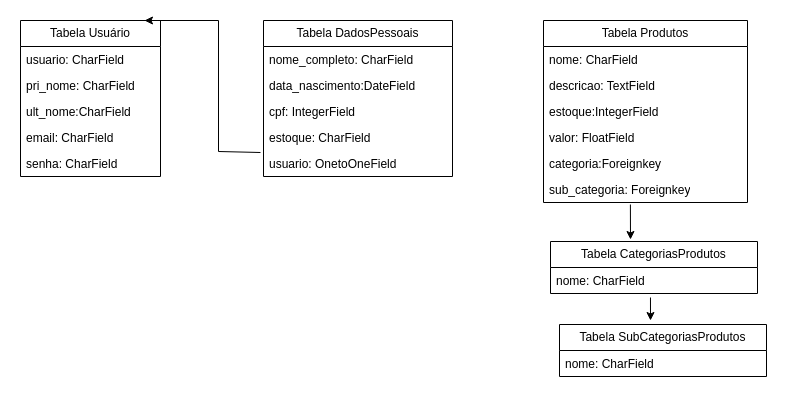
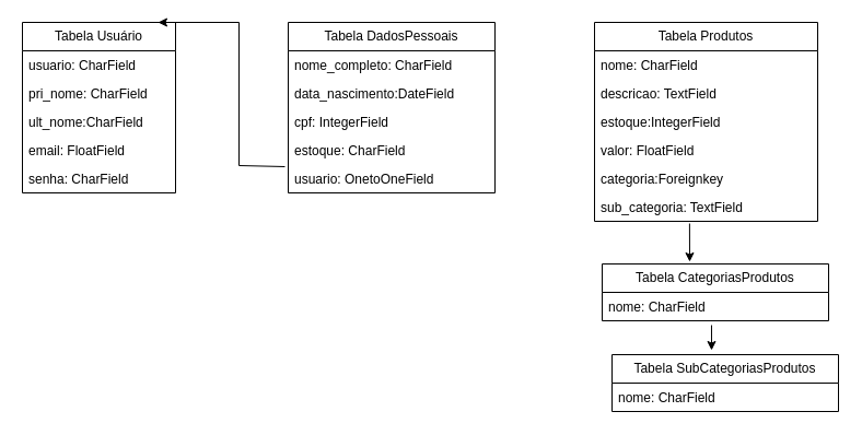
  <mxCell id="0" />
  <mxCell id="1" parent="0" />
  <mxCell id="2" value="Tabela Usuário" style="swimlane;fontStyle=0;childLayout=stackLayout;horizontal=1;startSize=26;fillColor=none;horizontalStack=0;resizeParent=1;resizeParentMax=0;resizeLast=0;collapsible=1;marginBottom=0;whiteSpace=wrap;html=1;" vertex="1" parent="1"><mxGeometry x="20" y="20" width="140" height="156" as="geometry" /></mxCell>
  <mxCell id="3" value="usuario: CharField" style="text;strokeColor=none;fillColor=none;align=left;verticalAlign=top;spacingLeft=4;spacingRight=4;overflow=hidden;rotatable=0;points=[[0,0.5],[1,0.5]];portConstraint=eastwest;whiteSpace=wrap;html=1;" vertex="1" parent="2"><mxGeometry y="26" width="140" height="26" as="geometry" /></mxCell>
  <mxCell id="4" value="pri_nome: CharField" style="text;strokeColor=none;fillColor=none;align=left;verticalAlign=top;spacingLeft=4;spacingRight=4;overflow=hidden;rotatable=0;points=[[0,0.5],[1,0.5]];portConstraint=eastwest;whiteSpace=wrap;html=1;" vertex="1" parent="2"><mxGeometry y="52" width="140" height="26" as="geometry" /></mxCell>
  <mxCell id="5" value="ult_nome:CharField" style="text;strokeColor=none;fillColor=none;align=left;verticalAlign=top;spacingLeft=4;spacingRight=4;overflow=hidden;rotatable=0;points=[[0,0.5],[1,0.5]];portConstraint=eastwest;whiteSpace=wrap;html=1;" vertex="1" parent="2"><mxGeometry y="78" width="140" height="26" as="geometry" /></mxCell>
- <mxCell id="6" value="email: CharField" style="text;strokeColor=none;fillColor=none;align=left;verticalAlign=top;spacingLeft=4;spacingRight=4;overflow=hidden;rotatable=0;points=[[0,0.5],[1,0.5]];portConstraint=eastwest;whiteSpace=wrap;html=1;" vertex="1" parent="2"><mxGeometry y="104" width="140" height="26" as="geometry" /></mxCell>
+ <mxCell id="6" value="email: FloatField" style="text;strokeColor=none;fillColor=none;align=left;verticalAlign=top;spacingLeft=4;spacingRight=4;overflow=hidden;rotatable=0;points=[[0,0.5],[1,0.5]];portConstraint=eastwest;whiteSpace=wrap;html=1;" vertex="1" parent="2"><mxGeometry y="104" width="140" height="26" as="geometry" /></mxCell>
  <mxCell id="7" value="senha: CharField" style="text;strokeColor=none;fillColor=none;align=left;verticalAlign=top;spacingLeft=4;spacingRight=4;overflow=hidden;rotatable=0;points=[[0,0.5],[1,0.5]];portConstraint=eastwest;whiteSpace=wrap;html=1;" vertex="1" parent="2"><mxGeometry y="130" width="140" height="26" as="geometry" /></mxCell>
  <mxCell id="8" value="Tabela DadosPessoais" style="swimlane;fontStyle=0;childLayout=stackLayout;horizontal=1;startSize=26;fillColor=none;horizontalStack=0;resizeParent=1;resizeParentMax=0;resizeLast=0;collapsible=1;marginBottom=0;whiteSpace=wrap;html=1;" vertex="1" parent="1"><mxGeometry x="263" y="20" width="189" height="156" as="geometry" /></mxCell>
  <mxCell id="9" value="nome_completo: CharField" style="text;strokeColor=none;fillColor=none;align=left;verticalAlign=top;spacingLeft=4;spacingRight=4;overflow=hidden;rotatable=0;points=[[0,0.5],[1,0.5]];portConstraint=eastwest;whiteSpace=wrap;html=1;" vertex="1" parent="8"><mxGeometry y="26" width="189" height="26" as="geometry" /></mxCell>
  <mxCell id="10" value="data_nascimento:DateField" style="text;strokeColor=none;fillColor=none;align=left;verticalAlign=top;spacingLeft=4;spacingRight=4;overflow=hidden;rotatable=0;points=[[0,0.5],[1,0.5]];portConstraint=eastwest;whiteSpace=wrap;html=1;" vertex="1" parent="8"><mxGeometry y="52" width="189" height="26" as="geometry" /></mxCell>
  <mxCell id="11" value="cpf: IntegerField" style="text;strokeColor=none;fillColor=none;align=left;verticalAlign=top;spacingLeft=4;spacingRight=4;overflow=hidden;rotatable=0;points=[[0,0.5],[1,0.5]];portConstraint=eastwest;whiteSpace=wrap;html=1;" vertex="1" parent="8"><mxGeometry y="78" width="189" height="26" as="geometry" /></mxCell>
  <mxCell id="12" value="estoque: CharField" style="text;strokeColor=none;fillColor=none;align=left;verticalAlign=top;spacingLeft=4;spacingRight=4;overflow=hidden;rotatable=0;points=[[0,0.5],[1,0.5]];portConstraint=eastwest;whiteSpace=wrap;html=1;" vertex="1" parent="8"><mxGeometry y="104" width="189" height="26" as="geometry" /></mxCell>
  <mxCell id="13" value="usuario: OnetoOneField" style="text;strokeColor=none;fillColor=none;align=left;verticalAlign=top;spacingLeft=4;spacingRight=4;overflow=hidden;rotatable=0;points=[[0,0.5],[1,0.5]];portConstraint=eastwest;whiteSpace=wrap;html=1;" vertex="1" parent="8"><mxGeometry y="130" width="189" height="26" as="geometry" /></mxCell>
  <mxCell id="14" value="Tabela Produtos" style="swimlane;fontStyle=0;childLayout=stackLayout;horizontal=1;startSize=26;fillColor=none;horizontalStack=0;resizeParent=1;resizeParentMax=0;resizeLast=0;collapsible=1;marginBottom=0;whiteSpace=wrap;html=1;" vertex="1" parent="1"><mxGeometry x="543" y="20" width="204" height="182" as="geometry" /></mxCell>
  <mxCell id="15" value="nome: CharField" style="text;strokeColor=none;fillColor=none;align=left;verticalAlign=top;spacingLeft=4;spacingRight=4;overflow=hidden;rotatable=0;points=[[0,0.5],[1,0.5]];portConstraint=eastwest;whiteSpace=wrap;html=1;" vertex="1" parent="14"><mxGeometry y="26" width="204" height="26" as="geometry" /></mxCell>
  <mxCell id="16" value="descricao: TextField" style="text;strokeColor=none;fillColor=none;align=left;verticalAlign=top;spacingLeft=4;spacingRight=4;overflow=hidden;rotatable=0;points=[[0,0.5],[1,0.5]];portConstraint=eastwest;whiteSpace=wrap;html=1;" vertex="1" parent="14"><mxGeometry y="52" width="204" height="26" as="geometry" /></mxCell>
  <mxCell id="17" value="estoque:IntegerField" style="text;strokeColor=none;fillColor=none;align=left;verticalAlign=top;spacingLeft=4;spacingRight=4;overflow=hidden;rotatable=0;points=[[0,0.5],[1,0.5]];portConstraint=eastwest;whiteSpace=wrap;html=1;" vertex="1" parent="14"><mxGeometry y="78" width="204" height="26" as="geometry" /></mxCell>
  <mxCell id="18" value="valor: FloatField" style="text;strokeColor=none;fillColor=none;align=left;verticalAlign=top;spacingLeft=4;spacingRight=4;overflow=hidden;rotatable=0;points=[[0,0.5],[1,0.5]];portConstraint=eastwest;whiteSpace=wrap;html=1;" vertex="1" parent="14"><mxGeometry y="104" width="204" height="26" as="geometry" /></mxCell>
  <mxCell id="19" value="categoria:Foreignkey" style="text;strokeColor=none;fillColor=none;align=left;verticalAlign=top;spacingLeft=4;spacingRight=4;overflow=hidden;rotatable=0;points=[[0,0.5],[1,0.5]];portConstraint=eastwest;whiteSpace=wrap;html=1;" vertex="1" parent="14"><mxGeometry y="130" width="204" height="26" as="geometry" /></mxCell>
- <mxCell id="20" value="sub_categoria: Foreignkey" style="text;strokeColor=none;fillColor=none;align=left;verticalAlign=top;spacingLeft=4;spacingRight=4;overflow=hidden;rotatable=0;points=[[0,0.5],[1,0.5]];portConstraint=eastwest;whiteSpace=wrap;html=1;" vertex="1" parent="14"><mxGeometry y="156" width="204" height="26" as="geometry" /></mxCell>
+ <mxCell id="20" value="sub_categoria: TextField" style="text;strokeColor=none;fillColor=none;align=left;verticalAlign=top;spacingLeft=4;spacingRight=4;overflow=hidden;rotatable=0;points=[[0,0.5],[1,0.5]];portConstraint=eastwest;whiteSpace=wrap;html=1;" vertex="1" parent="14"><mxGeometry y="156" width="204" height="26" as="geometry" /></mxCell>
  <mxCell id="21" value="Tabela CategoriasProdutos" style="swimlane;fontStyle=0;childLayout=stackLayout;horizontal=1;startSize=26;fillColor=none;horizontalStack=0;resizeParent=1;resizeParentMax=0;resizeLast=0;collapsible=1;marginBottom=0;whiteSpace=wrap;html=1;" vertex="1" parent="1"><mxGeometry x="550" y="241" width="207" height="52" as="geometry" /></mxCell>
  <mxCell id="22" value="nome: CharField" style="text;strokeColor=none;fillColor=none;align=left;verticalAlign=top;spacingLeft=4;spacingRight=4;overflow=hidden;rotatable=0;points=[[0,0.5],[1,0.5]];portConstraint=eastwest;whiteSpace=wrap;html=1;" vertex="1" parent="21"><mxGeometry y="26" width="207" height="26" as="geometry" /></mxCell>
  <mxCell id="23" value="Tabela SubCategoriasProdutos" style="swimlane;fontStyle=0;childLayout=stackLayout;horizontal=1;startSize=26;fillColor=none;horizontalStack=0;resizeParent=1;resizeParentMax=0;resizeLast=0;collapsible=1;marginBottom=0;whiteSpace=wrap;html=1;" vertex="1" parent="1"><mxGeometry x="559" y="324" width="207" height="52" as="geometry" /></mxCell>
  <mxCell id="24" value="nome: CharField" style="text;strokeColor=none;fillColor=none;align=left;verticalAlign=top;spacingLeft=4;spacingRight=4;overflow=hidden;rotatable=0;points=[[0,0.5],[1,0.5]];portConstraint=eastwest;whiteSpace=wrap;html=1;" vertex="1" parent="23"><mxGeometry y="26" width="207" height="26" as="geometry" /></mxCell>
  <mxCell id="25" value="" style="endArrow=classic;html=1;rounded=0;entryX=1;entryY=0;entryDx=0;entryDy=0;exitX=-0.016;exitY=1.077;exitDx=0;exitDy=0;exitPerimeter=0;" edge="1" parent="1" source="12"><mxGeometry width="50" height="50" relative="1" as="geometry"><mxPoint x="258" y="151" as="sourcePoint" /><mxPoint x="144" y="20" as="targetPoint" /><Array as="points"><mxPoint x="218" y="151" /><mxPoint x="218" y="20" /></Array></mxGeometry></mxCell>
  <mxCell id="26" value="" style="endArrow=classic;html=1;rounded=0;exitX=0.483;exitY=1.154;exitDx=0;exitDy=0;exitPerimeter=0;" edge="1" parent="1" source="22"><mxGeometry width="50" height="50" relative="1" as="geometry"><mxPoint x="620" y="339" as="sourcePoint" /><mxPoint x="650" y="320" as="targetPoint" /></mxGeometry></mxCell>
  <mxCell id="27" value="" style="endArrow=classic;html=1;rounded=0;exitX=0.426;exitY=1.077;exitDx=0;exitDy=0;exitPerimeter=0;" edge="1" parent="1" source="20"><mxGeometry width="50" height="50" relative="1" as="geometry"><mxPoint x="638" y="239" as="sourcePoint" /><mxPoint x="630" y="239" as="targetPoint" /></mxGeometry></mxCell>
